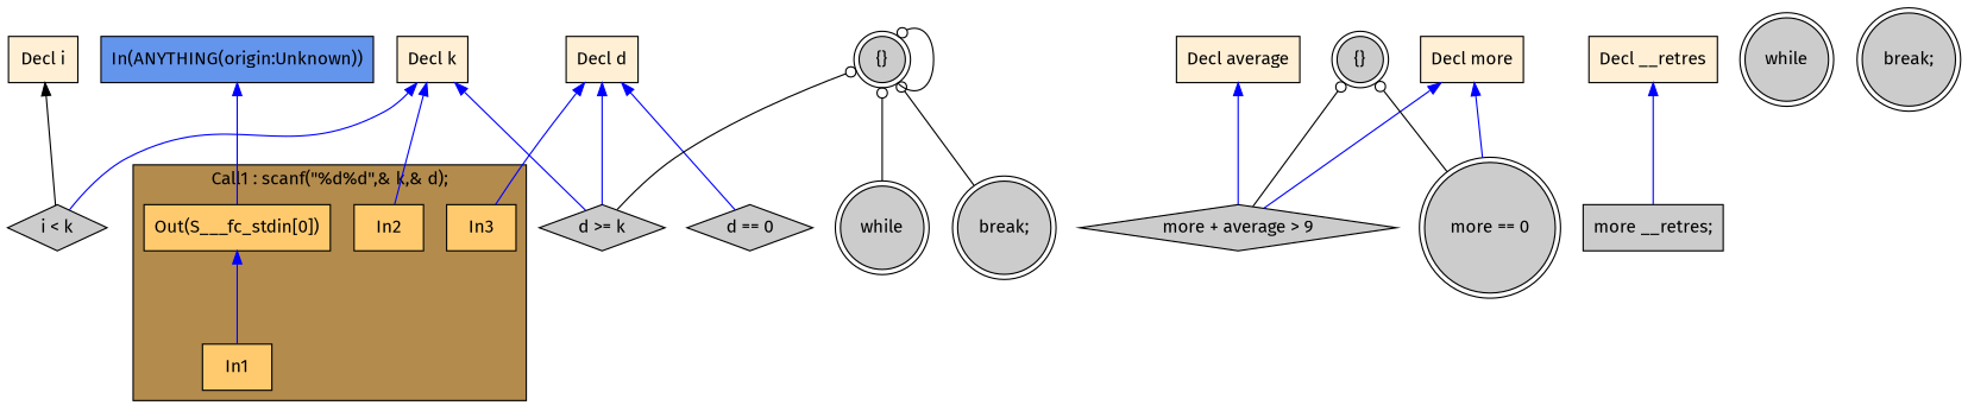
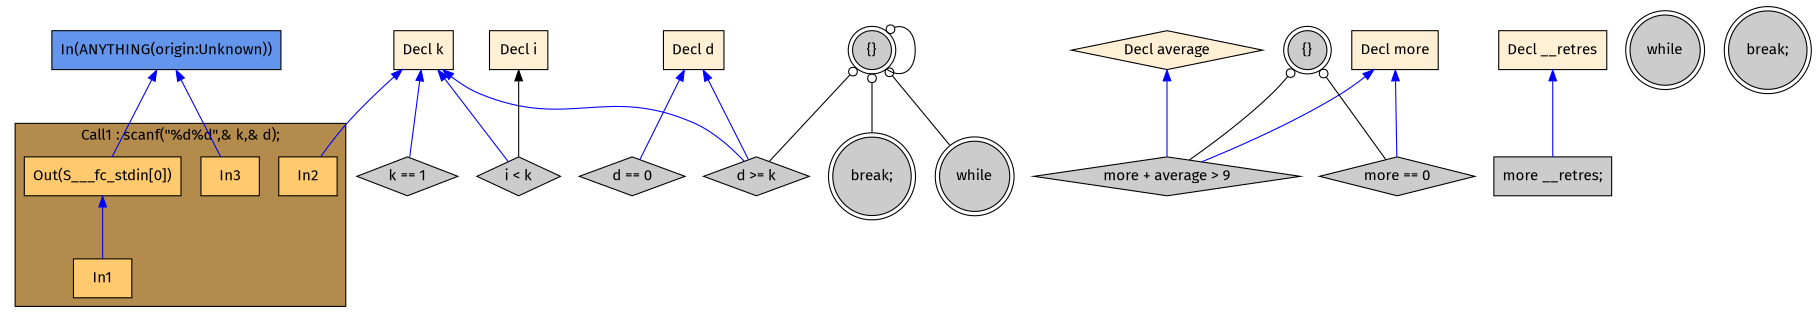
  digraph {
    fontname="Fira Sans"
    rankdir=TB
    node [fillcolor="#CCCCCC" fontname="Fira Sans" shape=box style=filled]
    edge [color="#0000FF" dir=back fontname="Fira Sans"]
    n1 [fillcolor="#FFCA6E" label=In1]
    n2 [fillcolor="#FFCA6E" label=In2]
    n3 [fillcolor="#FFCA6E" label=In3]
    n4 [fillcolor="#FFCA6E" label="Out(S___fc_stdin[0])"]
    n5 [fillcolor="#FFEFD5" label="Decl k"]
+   n6 [label="k == 1" shape=diamond]
    n7 [label="d >= k" shape=diamond]
    n8 [label="i < k" shape=diamond]
    n9 [fillcolor="#FFEFD5" label="Decl d"]
    n10 [label="d == 0" shape=diamond]
    n11 [fillcolor="#FFEFD5" label="Decl i"]
-   n12 [fillcolor="#FFEFD5" label="Decl average"]
+   n12 [fillcolor="#FFEFD5" label="Decl average" shape=diamond]
    n13 [label="more + average > 9" shape=diamond]
    n14 [fillcolor="#FFEFD5" label="Decl more"]
-   n15 [label="more == 0" shape=doublecircle]
+   n15 [label="more == 0" shape=diamond]
    n16 [fillcolor="#FFEFD5" label="Decl __retres"]
    n17 [label="more __retres;"]
    n18 [label=while shape=doublecircle]
    n19 [label="{}" shape=doublecircle]
    n20 [label="break;" shape=doublecircle]
    n21 [label=while shape=doublecircle]
    n22 [label="{}" shape=doublecircle]
    n23 [label="break;" shape=doublecircle]
    n24 [fillcolor="#6495ED" label="In(ANYTHING(origin:Unknown))"]
    subgraph cluster_1 {
      fillcolor="#B38B4D"
      label="Call1 : scanf(\"%d%d\",& k,& d);"
      style=filled
      n1
      n2
      n3
      n4
    }
    n4 -> n1
    n5 -> n2
+   n5 -> n6
    n5 -> n7
    n5 -> n8
-   n9 -> n3
+   n24 -> n3
    n9 -> n7
    n9 -> n10
    n11 -> n8 [color="#000000"]
    n12 -> n13
    n14 -> n13
    n14 -> n15
    n16 -> n17
    n19 -> n7 [arrowtail=odot color="#000000"]
    n19 -> n18 [arrowtail=odot color="#000000"]
    n19 -> n19 [arrowtail=odot color="#000000"]
    n19 -> n20 [arrowtail=odot color="#000000"]
    n22 -> n13 [arrowtail=odot color="#000000"]
    n22 -> n15 [arrowtail=odot color="#000000"]
    n24 -> n4
  }
